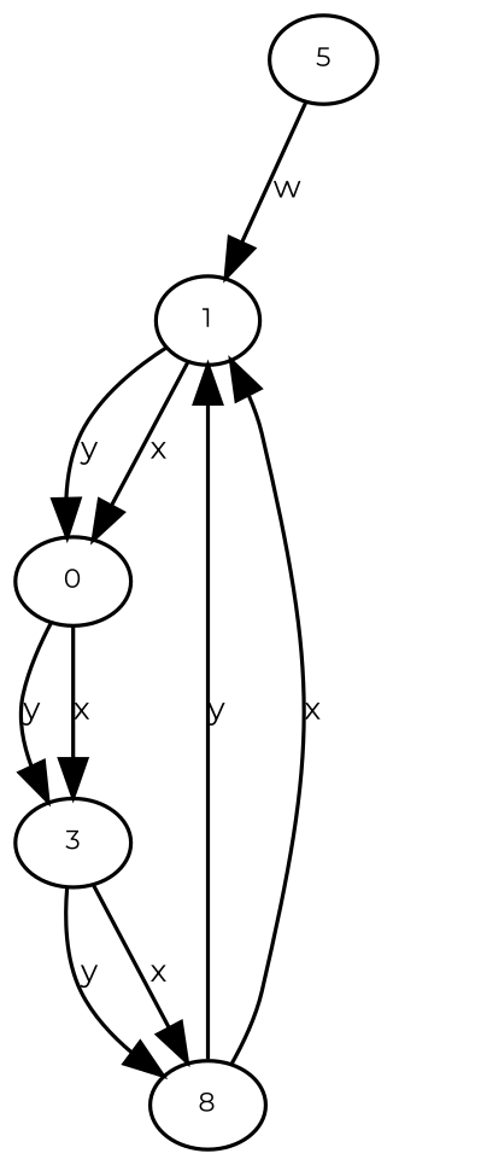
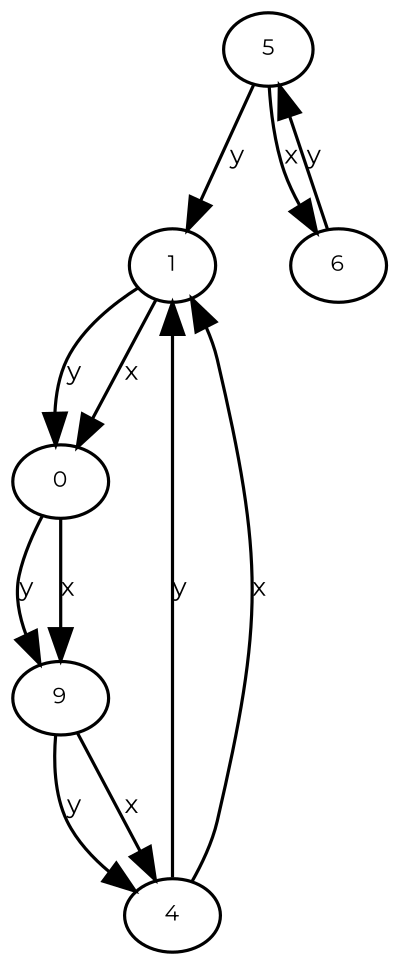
  digraph {
    fontname=Montserrat
    node [fontname=Montserrat fontsize=7]
    edge [fontname=Montserrat fontsize=8]
    n1 [height=.01 label=1 width=.01]
    n2 [height=.01 label=0 width=.01]
-   n3 [height=.01 label=3 width=.01]
+   n3 [height=.01 label=9 width=.01]
    n4 [height=.01 label=5 width=.01]
-   n6 [height=.01 label=8 width=.01]
+   n5 [height=.01 label=6 width=.01]
+   n6 [height=.01 label=4 width=.01]
    n1 -> n2 [label=y]
    n1 -> n2 [label=x]
    n2 -> n3 [label=y]
    n2 -> n3 [label=x]
    n3 -> n6 [label=y]
    n3 -> n6 [label=x]
-   n4 -> n1 [label=w]
+   n4 -> n1 [label=y]
+   n4 -> n5 [label=x]
+   n5 -> n4 [label=y]
    n6 -> n1 [label=y]
    n6 -> n1 [label=x]
  }
